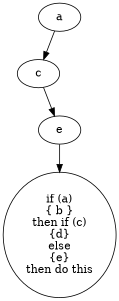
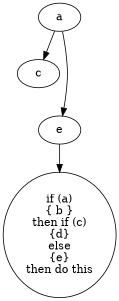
  digraph {
    a
    c
    e
    n4 [label="if (a)\n{ b }\nthen if (c)\n{d}\nelse\n{e}\nthen do this"]
    a -> c
-   c -> e
+   a -> e
    e -> n4
  }
